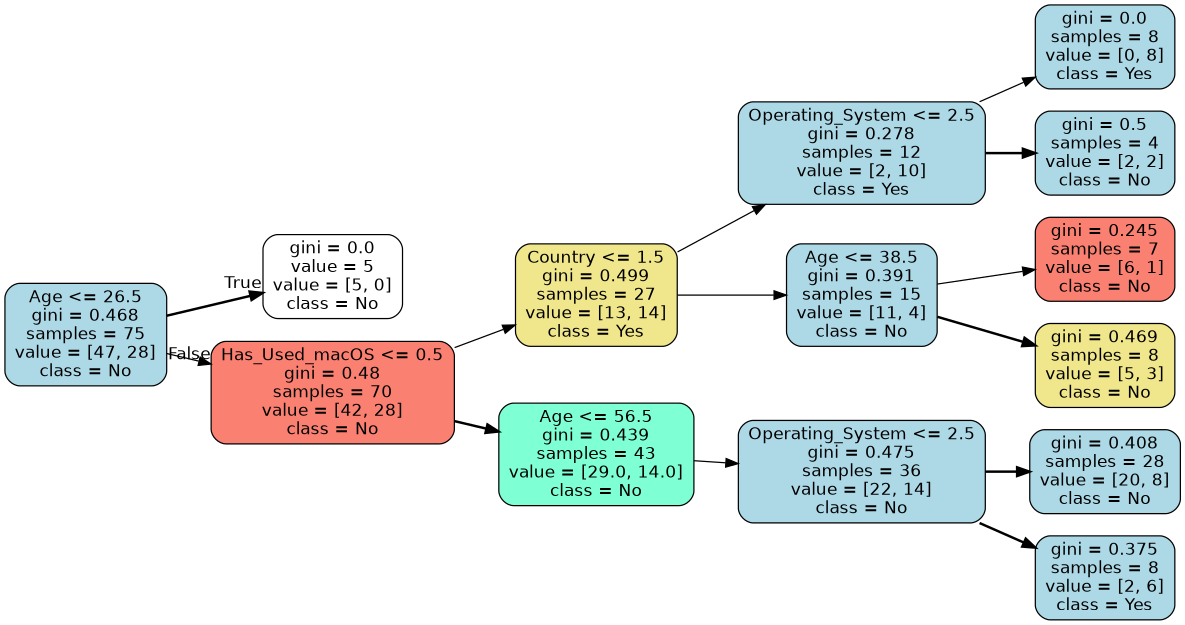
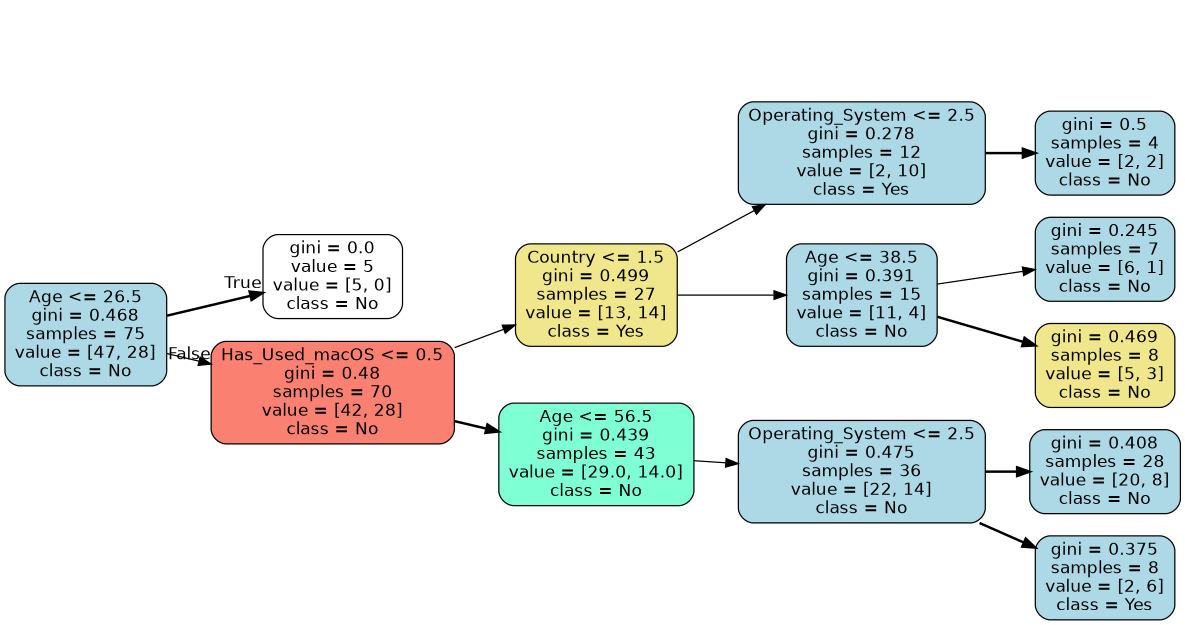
  digraph {
    rankdir=LR
    node [color=black fillcolor=lightblue fontname=helvetica shape=box style="filled, rounded"]
    edge [fontname=helvetica style=solid]
    n1 [label="Age <= 26.5\ngini = 0.468\nsamples = 75\nvalue = [47, 28]\nclass = No"]
    n2 [fillcolor=white label="gini = 0.0\nvalue = 5\nvalue = [5, 0]\nclass = No"]
    n3 [fillcolor=salmon label="Has_Used_macOS <= 0.5\ngini = 0.48\nsamples = 70\nvalue = [42, 28]\nclass = No"]
    n4 [fillcolor=khaki label="Country <= 1.5\ngini = 0.499\nsamples = 27\nvalue = [13, 14]\nclass = Yes"]
    n5 [fillcolor=aquamarine label="Age <= 56.5\ngini = 0.439\nsamples = 43\nvalue = [29.0, 14.0]\nclass = No"]
    n6 [label="Operating_System <= 2.5\ngini = 0.278\nsamples = 12\nvalue = [2, 10]\nclass = Yes"]
    n7 [label="Age <= 38.5\ngini = 0.391\nsamples = 15\nvalue = [11, 4]\nclass = No"]
    n8 [label="Operating_System <= 2.5\ngini = 0.475\nsamples = 36\nvalue = [22, 14]\nclass = No"]
-   n9 [label="gini = 0.0\nsamples = 8\nvalue = [0, 8]\nclass = Yes"]
    n10 [label="gini = 0.5\nsamples = 4\nvalue = [2, 2]\nclass = No"]
-   n11 [fillcolor=salmon label="gini = 0.245\nsamples = 7\nvalue = [6, 1]\nclass = No"]
+   n11 [label="gini = 0.245\nsamples = 7\nvalue = [6, 1]\nclass = No"]
    n12 [fillcolor=khaki label="gini = 0.469\nsamples = 8\nvalue = [5, 3]\nclass = No"]
    n13 [label="gini = 0.408\nsamples = 28\nvalue = [20, 8]\nclass = No"]
    n14 [label="gini = 0.375\nsamples = 8\nvalue = [2, 6]\nclass = Yes"]
    n1 -> n2 [headlabel=True labelangle=45 labeldistance=2.5 style=bold]
    n1 -> n3 [headlabel=False labelangle=-45 labeldistance=2.5]
    n3 -> n4
    n3 -> n5 [style=bold]
    n4 -> n6
    n4 -> n7
    n5 -> n8
-   n6 -> n9
    n6 -> n10 [style=bold]
    n7 -> n11
    n7 -> n12 [style=bold]
    n8 -> n13 [style=bold]
    n8 -> n14 [style=bold]
  }
